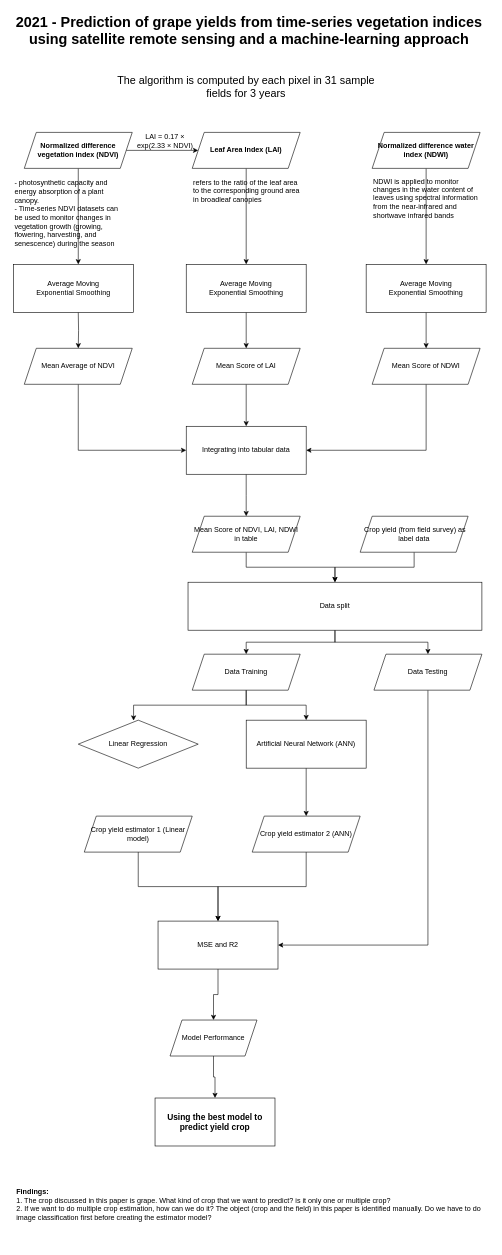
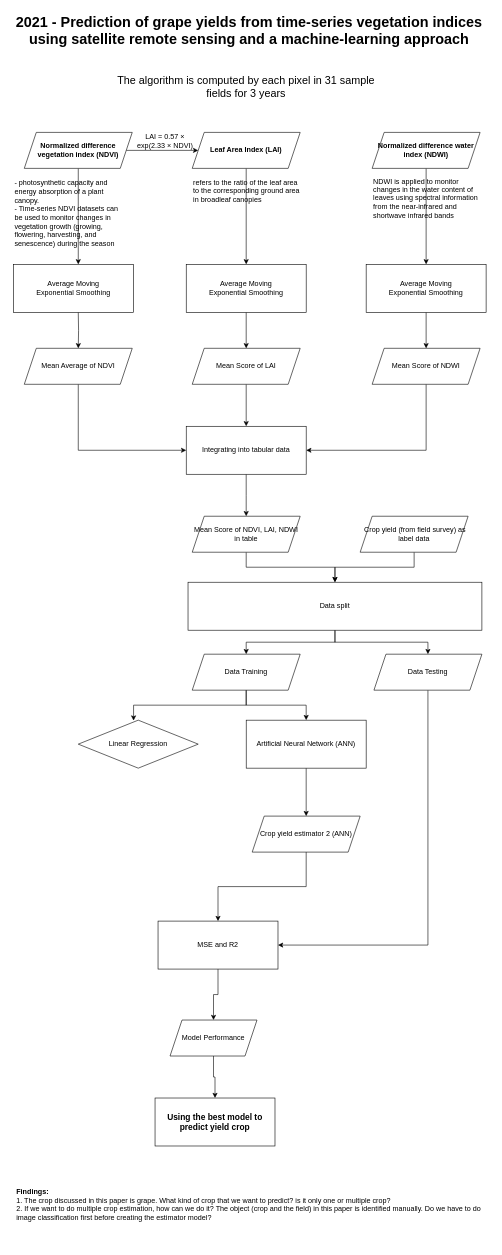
  <mxCell id="0" />
  <mxCell id="1" parent="0" />
  <mxCell id="2" style="edgeStyle=orthogonalEdgeStyle;rounded=0;orthogonalLoop=1;jettySize=auto;html=1;exitX=1;exitY=0.5;exitDx=0;exitDy=0;" edge="1" parent="1" source="4" target="6"><mxGeometry relative="1" as="geometry" /></mxCell>
  <mxCell id="3" style="edgeStyle=orthogonalEdgeStyle;rounded=0;orthogonalLoop=1;jettySize=auto;html=1;exitX=0.5;exitY=1;exitDx=0;exitDy=0;entryX=0.5;entryY=0;entryDx=0;entryDy=0;" edge="1" parent="1" source="4"><mxGeometry relative="1" as="geometry"><mxPoint x="130" y="440" as="targetPoint" /></mxGeometry></mxCell>
  <mxCell id="4" value="&lt;b&gt;Normalized difference vegetation index (NDVI)&lt;/b&gt;" style="shape=parallelogram;perimeter=parallelogramPerimeter;whiteSpace=wrap;html=1;fixedSize=1;" vertex="1" parent="1"><mxGeometry x="40" y="220" width="180" height="60" as="geometry" /></mxCell>
  <mxCell id="5" style="edgeStyle=orthogonalEdgeStyle;rounded=0;orthogonalLoop=1;jettySize=auto;html=1;exitX=0.5;exitY=1;exitDx=0;exitDy=0;entryX=0.5;entryY=0;entryDx=0;entryDy=0;" edge="1" parent="1" source="6" target="16"><mxGeometry relative="1" as="geometry" /></mxCell>
  <mxCell id="6" value="&lt;b&gt;Leaf Area Index (LAI)&lt;/b&gt;" style="shape=parallelogram;perimeter=parallelogramPerimeter;whiteSpace=wrap;html=1;fixedSize=1;" vertex="1" parent="1"><mxGeometry x="320" y="220" width="180" height="60" as="geometry" /></mxCell>
  <mxCell id="7" style="edgeStyle=orthogonalEdgeStyle;rounded=0;orthogonalLoop=1;jettySize=auto;html=1;exitX=0.5;exitY=1;exitDx=0;exitDy=0;entryX=0.5;entryY=0;entryDx=0;entryDy=0;" edge="1" parent="1" source="8" target="18"><mxGeometry relative="1" as="geometry" /></mxCell>
  <mxCell id="8" value="&lt;b&gt;Normalized difference water index (NDWI)&lt;/b&gt;" style="shape=parallelogram;perimeter=parallelogramPerimeter;whiteSpace=wrap;html=1;fixedSize=1;" vertex="1" parent="1"><mxGeometry x="620" y="220" width="180" height="60" as="geometry" /></mxCell>
- <mxCell id="9" value="&lt;span class=&quot;fontstyle0&quot;&gt;LAI &lt;/span&gt;&lt;span class=&quot;fontstyle2&quot;&gt;= &lt;/span&gt;&lt;span class=&quot;fontstyle0&quot;&gt;0&lt;/span&gt;&lt;span class=&quot;fontstyle3&quot;&gt;.&lt;/span&gt;&lt;span class=&quot;fontstyle0&quot;&gt;17 &lt;/span&gt;&lt;span class=&quot;fontstyle2&quot;&gt;× &lt;/span&gt;&lt;span class=&quot;fontstyle0&quot;&gt;exp&lt;/span&gt;&lt;span class=&quot;fontstyle2&quot;&gt;(&lt;/span&gt;&lt;span class=&quot;fontstyle0&quot;&gt;2&lt;/span&gt;&lt;span class=&quot;fontstyle3&quot;&gt;.&lt;/span&gt;&lt;span class=&quot;fontstyle0&quot;&gt;33 &lt;/span&gt;&lt;span class=&quot;fontstyle2&quot;&gt;× &lt;/span&gt;&lt;span class=&quot;fontstyle0&quot;&gt;NDVI&lt;/span&gt;&lt;span class=&quot;fontstyle2&quot;&gt;)&lt;/span&gt;" style="text;html=1;align=center;verticalAlign=middle;whiteSpace=wrap;rounded=0;" vertex="1" parent="1"><mxGeometry x="220" y="220" width="110" height="30" as="geometry" /></mxCell>
+ <mxCell id="9" value="&lt;span class=&quot;fontstyle0&quot;&gt;LAI &lt;/span&gt;&lt;span class=&quot;fontstyle2&quot;&gt;= &lt;/span&gt;&lt;span class=&quot;fontstyle0&quot;&gt;0&lt;/span&gt;&lt;span class=&quot;fontstyle3&quot;&gt;.&lt;/span&gt;&lt;span class=&quot;fontstyle0&quot;&gt;57 &lt;/span&gt;&lt;span class=&quot;fontstyle2&quot;&gt;× &lt;/span&gt;&lt;span class=&quot;fontstyle0&quot;&gt;exp&lt;/span&gt;&lt;span class=&quot;fontstyle2&quot;&gt;(&lt;/span&gt;&lt;span class=&quot;fontstyle0&quot;&gt;2&lt;/span&gt;&lt;span class=&quot;fontstyle3&quot;&gt;.&lt;/span&gt;&lt;span class=&quot;fontstyle0&quot;&gt;33 &lt;/span&gt;&lt;span class=&quot;fontstyle2&quot;&gt;× &lt;/span&gt;&lt;span class=&quot;fontstyle0&quot;&gt;NDVI&lt;/span&gt;&lt;span class=&quot;fontstyle2&quot;&gt;)&lt;/span&gt;" style="text;html=1;align=center;verticalAlign=middle;whiteSpace=wrap;rounded=0;" vertex="1" parent="1"><mxGeometry x="220" y="220" width="110" height="30" as="geometry" /></mxCell>
  <mxCell id="10" value="&lt;span class=&quot;fontstyle0&quot;&gt;- photosynthetic capacity and energy absorption of a plant canopy.&lt;/span&gt;&lt;div&gt;&lt;div&gt;&lt;span class=&quot;fontstyle0&quot;&gt;&lt;span class=&quot;fontstyle0&quot;&gt;- Time-series NDVI datasets can be used to monitor changes in vegetation growth (growing, flowering, harvesting, and senescence) during the season&lt;/span&gt;&lt;br style=&quot;font-variant-numeric: normal; font-variant-east-asian: normal; font-variant-alternates: normal; font-variant-position: normal; line-height: normal; text-align: -webkit-auto; text-size-adjust: auto;&quot;&gt;&lt;/span&gt;&lt;/div&gt;&lt;/div&gt;" style="text;html=1;align=left;verticalAlign=middle;whiteSpace=wrap;rounded=0;" vertex="1" parent="1"><mxGeometry x="22" y="290" width="180" height="130" as="geometry" /></mxCell>
  <mxCell id="11" style="edgeStyle=orthogonalEdgeStyle;rounded=0;orthogonalLoop=1;jettySize=auto;html=1;exitX=0.5;exitY=1;exitDx=0;exitDy=0;entryX=0.5;entryY=0;entryDx=0;entryDy=0;" edge="1" parent="1" target="20"><mxGeometry relative="1" as="geometry"><mxPoint x="130" y="520" as="sourcePoint" /></mxGeometry></mxCell>
  <mxCell id="12" value="Average Moving&lt;div&gt;Exponential Smoothing&lt;/div&gt;" style="rounded=0;whiteSpace=wrap;html=1;" vertex="1" parent="1"><mxGeometry x="22" y="440" width="200" height="80" as="geometry" /></mxCell>
  <mxCell id="13" value="&lt;div&gt;&lt;div&gt;&lt;span class=&quot;fontstyle0&quot;&gt;&lt;span class=&quot;fontstyle0&quot;&gt;NDWI is applied to monitor changes in the water content of leaves using spectral information from the near-infrared and shortwave infrared bands&lt;/span&gt;&lt;br style=&quot;font-variant-numeric: normal; font-variant-east-asian: normal; font-variant-alternates: normal; font-variant-position: normal; line-height: normal; text-align: -webkit-auto; text-size-adjust: auto;&quot;&gt;&lt;/span&gt;&lt;/div&gt;&lt;/div&gt;" style="text;html=1;align=left;verticalAlign=middle;whiteSpace=wrap;rounded=0;" vertex="1" parent="1"><mxGeometry x="620" y="290" width="180" height="80" as="geometry" /></mxCell>
  <mxCell id="14" value="&lt;div&gt;&lt;div&gt;&lt;span class=&quot;fontstyle0&quot;&gt;&lt;span class=&quot;fontstyle0&quot;&gt;refers to the ratio of the leaf area to the corresponding ground area in broadleaf canopies&amp;nbsp;&lt;/span&gt; &lt;br/&gt;&lt;br style=&quot;font-variant-numeric: normal; font-variant-east-asian: normal; font-variant-alternates: normal; font-variant-position: normal; line-height: normal; text-align: -webkit-auto; text-size-adjust: auto;&quot;&gt;&lt;/span&gt;&lt;/div&gt;&lt;/div&gt;" style="text;html=1;align=left;verticalAlign=middle;whiteSpace=wrap;rounded=0;" vertex="1" parent="1"><mxGeometry x="320" y="290" width="180" height="70" as="geometry" /></mxCell>
  <mxCell id="15" style="edgeStyle=orthogonalEdgeStyle;rounded=0;orthogonalLoop=1;jettySize=auto;html=1;exitX=0.5;exitY=1;exitDx=0;exitDy=0;entryX=0.5;entryY=0;entryDx=0;entryDy=0;" edge="1" parent="1" source="16" target="22"><mxGeometry relative="1" as="geometry" /></mxCell>
  <mxCell id="16" value="Average Moving&lt;div&gt;Exponential Smoothing&lt;/div&gt;" style="rounded=0;whiteSpace=wrap;html=1;" vertex="1" parent="1"><mxGeometry x="310" y="440" width="200" height="80" as="geometry" /></mxCell>
  <mxCell id="17" style="edgeStyle=orthogonalEdgeStyle;rounded=0;orthogonalLoop=1;jettySize=auto;html=1;exitX=0.5;exitY=1;exitDx=0;exitDy=0;entryX=0.5;entryY=0;entryDx=0;entryDy=0;" edge="1" parent="1" source="18" target="24"><mxGeometry relative="1" as="geometry" /></mxCell>
  <mxCell id="18" value="Average Moving&lt;div&gt;Exponential Smoothing&lt;/div&gt;" style="rounded=0;whiteSpace=wrap;html=1;" vertex="1" parent="1"><mxGeometry x="610" y="440" width="200" height="80" as="geometry" /></mxCell>
  <mxCell id="19" style="edgeStyle=orthogonalEdgeStyle;rounded=0;orthogonalLoop=1;jettySize=auto;html=1;exitX=0.5;exitY=1;exitDx=0;exitDy=0;entryX=0;entryY=0.5;entryDx=0;entryDy=0;" edge="1" parent="1" source="20" target="26"><mxGeometry relative="1" as="geometry" /></mxCell>
  <mxCell id="20" value="Mean Average of NDVI" style="shape=parallelogram;perimeter=parallelogramPerimeter;whiteSpace=wrap;html=1;fixedSize=1;" vertex="1" parent="1"><mxGeometry x="40" y="580" width="180" height="60" as="geometry" /></mxCell>
  <mxCell id="21" style="edgeStyle=orthogonalEdgeStyle;rounded=0;orthogonalLoop=1;jettySize=auto;html=1;exitX=0.5;exitY=1;exitDx=0;exitDy=0;entryX=0.5;entryY=0;entryDx=0;entryDy=0;" edge="1" parent="1" source="22" target="26"><mxGeometry relative="1" as="geometry" /></mxCell>
  <mxCell id="22" value="Mean Score of LAI" style="shape=parallelogram;perimeter=parallelogramPerimeter;whiteSpace=wrap;html=1;fixedSize=1;" vertex="1" parent="1"><mxGeometry x="320" y="580" width="180" height="60" as="geometry" /></mxCell>
  <mxCell id="23" style="edgeStyle=orthogonalEdgeStyle;rounded=0;orthogonalLoop=1;jettySize=auto;html=1;exitX=0.5;exitY=1;exitDx=0;exitDy=0;entryX=1;entryY=0.5;entryDx=0;entryDy=0;" edge="1" parent="1" source="24" target="26"><mxGeometry relative="1" as="geometry" /></mxCell>
  <mxCell id="24" value="Mean Score of NDWI" style="shape=parallelogram;perimeter=parallelogramPerimeter;whiteSpace=wrap;html=1;fixedSize=1;" vertex="1" parent="1"><mxGeometry x="620" y="580" width="180" height="60" as="geometry" /></mxCell>
  <mxCell id="25" style="edgeStyle=orthogonalEdgeStyle;rounded=0;orthogonalLoop=1;jettySize=auto;html=1;exitX=0.5;exitY=1;exitDx=0;exitDy=0;" edge="1" parent="1" source="26"><mxGeometry relative="1" as="geometry"><mxPoint x="410" y="860" as="targetPoint" /></mxGeometry></mxCell>
  <mxCell id="26" value="Integrating into tabular data" style="rounded=0;whiteSpace=wrap;html=1;" vertex="1" parent="1"><mxGeometry x="310" y="710" width="200" height="80" as="geometry" /></mxCell>
  <mxCell id="27" style="edgeStyle=orthogonalEdgeStyle;rounded=0;orthogonalLoop=1;jettySize=auto;html=1;exitX=0.5;exitY=1;exitDx=0;exitDy=0;entryX=0.5;entryY=0;entryDx=0;entryDy=0;" edge="1" parent="1" source="28" target="40"><mxGeometry relative="1" as="geometry" /></mxCell>
  <mxCell id="28" value="&amp;nbsp;Crop yield (from field survey) as label data" style="shape=parallelogram;perimeter=parallelogramPerimeter;whiteSpace=wrap;html=1;fixedSize=1;" vertex="1" parent="1"><mxGeometry x="600" y="860" width="180" height="60" as="geometry" /></mxCell>
  <mxCell id="29" style="edgeStyle=orthogonalEdgeStyle;rounded=0;orthogonalLoop=1;jettySize=auto;html=1;exitX=0.5;exitY=1;exitDx=0;exitDy=0;entryX=0.5;entryY=0;entryDx=0;entryDy=0;" edge="1" parent="1" source="30" target="40"><mxGeometry relative="1" as="geometry" /></mxCell>
  <mxCell id="30" value="Mean Score of NDVI, LAI, NDWI in table" style="shape=parallelogram;perimeter=parallelogramPerimeter;whiteSpace=wrap;html=1;fixedSize=1;" vertex="1" parent="1"><mxGeometry x="320" y="860" width="180" height="60" as="geometry" /></mxCell>
  <mxCell id="31" value="Linear Regression" style="rhombus;whiteSpace=wrap;html=1;" vertex="1" parent="1"><mxGeometry x="130" y="1200" width="200" height="80" as="geometry" /></mxCell>
  <mxCell id="32" style="edgeStyle=orthogonalEdgeStyle;rounded=0;orthogonalLoop=1;jettySize=auto;html=1;exitX=0.5;exitY=1;exitDx=0;exitDy=0;entryX=0.5;entryY=0;entryDx=0;entryDy=0;" edge="1" parent="1" source="33" target="37"><mxGeometry relative="1" as="geometry" /></mxCell>
  <mxCell id="33" value="Artificial Neural Network (ANN)" style="rounded=0;whiteSpace=wrap;html=1;" vertex="1" parent="1"><mxGeometry x="410" y="1200" width="200" height="80" as="geometry" /></mxCell>
- <mxCell id="34" style="edgeStyle=orthogonalEdgeStyle;rounded=0;orthogonalLoop=1;jettySize=auto;html=1;exitX=0.5;exitY=1;exitDx=0;exitDy=0;entryX=0.5;entryY=0;entryDx=0;entryDy=0;" edge="1" parent="1" source="35" target="47"><mxGeometry relative="1" as="geometry" /></mxCell>
- <mxCell id="35" value="Crop yield estimator 1 (Linear model)" style="shape=parallelogram;perimeter=parallelogramPerimeter;whiteSpace=wrap;html=1;fixedSize=1;" vertex="1" parent="1"><mxGeometry x="140" y="1360" width="180" height="60" as="geometry" /></mxCell>
  <mxCell id="36" style="edgeStyle=orthogonalEdgeStyle;rounded=0;orthogonalLoop=1;jettySize=auto;html=1;exitX=0.5;exitY=1;exitDx=0;exitDy=0;entryX=0.5;entryY=0;entryDx=0;entryDy=0;" edge="1" parent="1" source="37" target="47"><mxGeometry relative="1" as="geometry"><mxPoint x="373" y="1490" as="targetPoint" /></mxGeometry></mxCell>
  <mxCell id="37" value="Crop yield estimator 2 (ANN)" style="shape=parallelogram;perimeter=parallelogramPerimeter;whiteSpace=wrap;html=1;fixedSize=1;" vertex="1" parent="1"><mxGeometry x="420" y="1360" width="180" height="60" as="geometry" /></mxCell>
  <mxCell id="38" style="edgeStyle=orthogonalEdgeStyle;rounded=0;orthogonalLoop=1;jettySize=auto;html=1;exitX=0.5;exitY=1;exitDx=0;exitDy=0;entryX=0.5;entryY=0;entryDx=0;entryDy=0;" edge="1" parent="1" source="40" target="42"><mxGeometry relative="1" as="geometry" /></mxCell>
  <mxCell id="39" style="edgeStyle=orthogonalEdgeStyle;rounded=0;orthogonalLoop=1;jettySize=auto;html=1;exitX=0.5;exitY=1;exitDx=0;exitDy=0;entryX=0.5;entryY=0;entryDx=0;entryDy=0;" edge="1" parent="1" source="40" target="44"><mxGeometry relative="1" as="geometry" /></mxCell>
  <mxCell id="40" value="Data split" style="rounded=0;whiteSpace=wrap;html=1;" vertex="1" parent="1"><mxGeometry x="313" y="970" width="490" height="80" as="geometry" /></mxCell>
  <mxCell id="41" style="edgeStyle=orthogonalEdgeStyle;rounded=0;orthogonalLoop=1;jettySize=auto;html=1;exitX=0.5;exitY=1;exitDx=0;exitDy=0;entryX=0.5;entryY=0;entryDx=0;entryDy=0;" edge="1" parent="1" source="42" target="33"><mxGeometry relative="1" as="geometry" /></mxCell>
  <mxCell id="42" value="Data Training" style="shape=parallelogram;perimeter=parallelogramPerimeter;whiteSpace=wrap;html=1;fixedSize=1;" vertex="1" parent="1"><mxGeometry x="320" y="1090" width="180" height="60" as="geometry" /></mxCell>
  <mxCell id="43" style="edgeStyle=orthogonalEdgeStyle;rounded=0;orthogonalLoop=1;jettySize=auto;html=1;exitX=0.5;exitY=1;exitDx=0;exitDy=0;entryX=1;entryY=0.5;entryDx=0;entryDy=0;" edge="1" parent="1" source="44" target="47"><mxGeometry relative="1" as="geometry" /></mxCell>
  <mxCell id="44" value="Data Testing" style="shape=parallelogram;perimeter=parallelogramPerimeter;whiteSpace=wrap;html=1;fixedSize=1;" vertex="1" parent="1"><mxGeometry x="623" y="1090" width="180" height="60" as="geometry" /></mxCell>
  <mxCell id="45" style="edgeStyle=orthogonalEdgeStyle;rounded=0;orthogonalLoop=1;jettySize=auto;html=1;exitX=0.5;exitY=1;exitDx=0;exitDy=0;entryX=0.461;entryY=0.009;entryDx=0;entryDy=0;entryPerimeter=0;" edge="1" parent="1" source="42" target="31"><mxGeometry relative="1" as="geometry" /></mxCell>
  <mxCell id="46" style="edgeStyle=orthogonalEdgeStyle;rounded=0;orthogonalLoop=1;jettySize=auto;html=1;exitX=0.5;exitY=1;exitDx=0;exitDy=0;entryX=0.5;entryY=0;entryDx=0;entryDy=0;" edge="1" parent="1" source="47" target="49"><mxGeometry relative="1" as="geometry" /></mxCell>
  <mxCell id="47" value="MSE and R2" style="rounded=0;whiteSpace=wrap;html=1;" vertex="1" parent="1"><mxGeometry x="263" y="1535" width="200" height="80" as="geometry" /></mxCell>
  <mxCell id="48" style="edgeStyle=orthogonalEdgeStyle;rounded=0;orthogonalLoop=1;jettySize=auto;html=1;exitX=0.5;exitY=1;exitDx=0;exitDy=0;entryX=0.5;entryY=0;entryDx=0;entryDy=0;" edge="1" parent="1" source="49" target="52"><mxGeometry relative="1" as="geometry" /></mxCell>
  <mxCell id="49" value="Model Performance" style="shape=parallelogram;perimeter=parallelogramPerimeter;whiteSpace=wrap;html=1;fixedSize=1;" vertex="1" parent="1"><mxGeometry x="283" y="1700" width="145" height="60" as="geometry" /></mxCell>
  <mxCell id="50" value="&lt;font style=&quot;font-size: 24px;&quot;&gt;2021 - Prediction of grape yields from time-series vegetation indices using satellite remote sensing and a machine-learning approach&lt;/font&gt;" style="text;html=1;align=center;verticalAlign=middle;whiteSpace=wrap;rounded=0;fontStyle=1" vertex="1" parent="1"><mxGeometry x="20" y="20" width="790" height="60" as="geometry" /></mxCell>
  <mxCell id="51" value="&lt;font style=&quot;font-size: 18px;&quot;&gt;The algorithm is computed by each pixel in 31 sample fields for 3 years&lt;/font&gt;" style="text;html=1;align=center;verticalAlign=middle;whiteSpace=wrap;rounded=0;" vertex="1" parent="1"><mxGeometry x="194" y="130" width="432" height="30" as="geometry" /></mxCell>
  <mxCell id="52" value="&lt;font style=&quot;font-size: 14px;&quot;&gt;Using the best model to predict yield crop&lt;/font&gt;" style="rounded=0;whiteSpace=wrap;html=1;fontStyle=1" vertex="1" parent="1"><mxGeometry x="258" y="1830" width="200" height="80" as="geometry" /></mxCell>
  <mxCell id="53" value="&lt;b&gt;Findings:&lt;/b&gt;&lt;br&gt;&lt;div&gt;1. The crop discussed in this paper is grape. What kind of crop that we want to predict? is it only one or multiple crop?&lt;br&gt;2. If we want to do multiple crop estimation, how can we do it? The object (crop and the field) in this paper is identified manually. Do we have to do image classification first before creating the estimator model?&lt;br&gt;&lt;/div&gt;&lt;div&gt;&lt;br&gt;&lt;/div&gt;" style="text;html=1;align=left;verticalAlign=middle;whiteSpace=wrap;rounded=0;" vertex="1" parent="1"><mxGeometry x="25" y="1960" width="790" height="110" as="geometry" /></mxCell>
